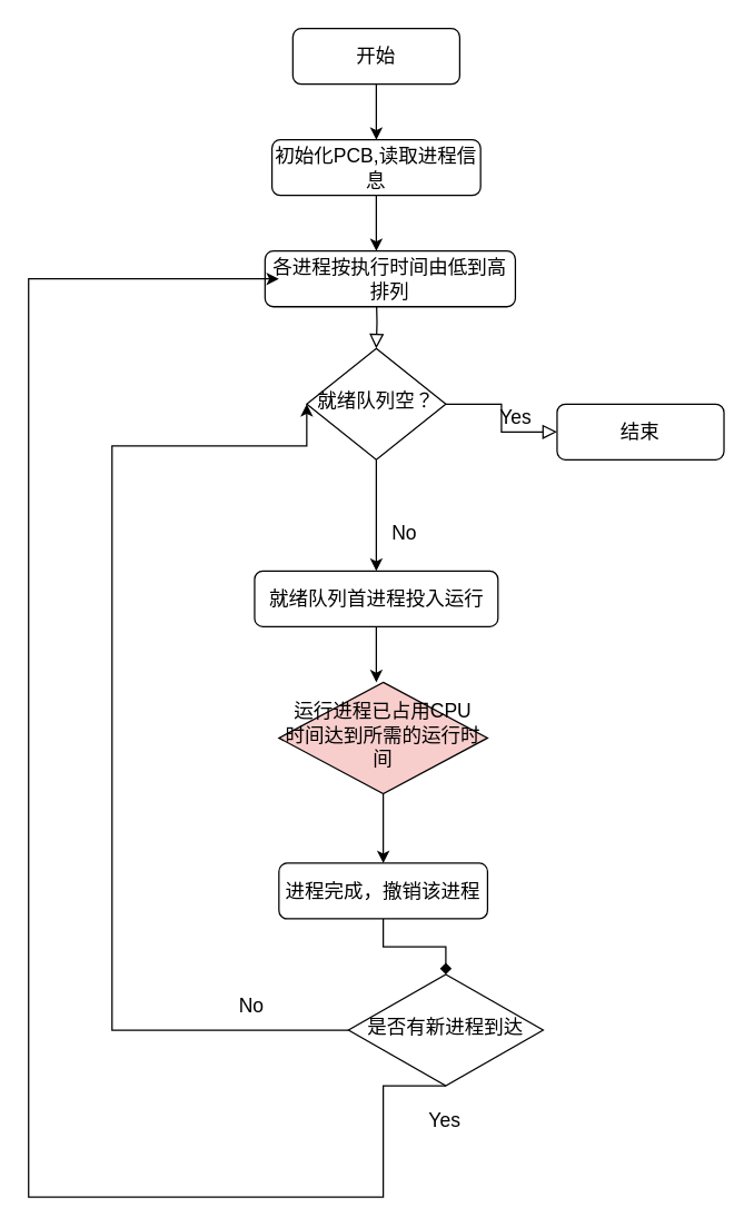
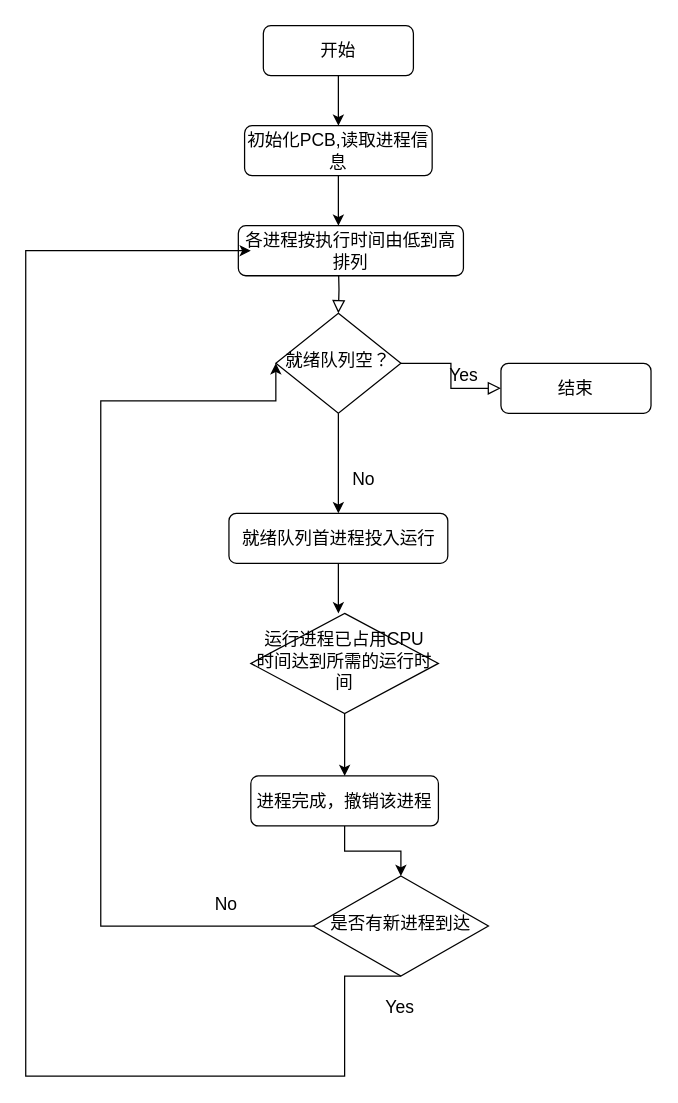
  <mxCell id="0" />
  <mxCell id="1" parent="0" />
  <mxCell id="2" value="" style="rounded=0;html=1;jettySize=auto;orthogonalLoop=1;fontSize=14;endArrow=block;endFill=0;endSize=8;strokeWidth=1;shadow=0;labelBackgroundColor=none;edgeStyle=orthogonalEdgeStyle;" edge="1" parent="1" target="6"><mxGeometry relative="1" as="geometry"><mxPoint x="270" y="210" as="sourcePoint" /></mxGeometry></mxCell>
  <mxCell id="3" value="各进程按执行时间由低到高排列" style="rounded=1;whiteSpace=wrap;html=1;fontSize=14;glass=0;strokeWidth=1;shadow=0;" vertex="1" parent="1"><mxGeometry x="190" y="180" width="180" height="40" as="geometry" /></mxCell>
  <mxCell id="4" value="Yes" style="edgeStyle=orthogonalEdgeStyle;rounded=0;html=1;jettySize=auto;orthogonalLoop=1;fontSize=14;endArrow=block;endFill=0;endSize=8;strokeWidth=1;shadow=0;labelBackgroundColor=none;" edge="1" parent="1" source="6" target="7"><mxGeometry y="10" relative="1" as="geometry"><mxPoint as="offset" /></mxGeometry></mxCell>
  <mxCell id="5" style="edgeStyle=orthogonalEdgeStyle;rounded=0;orthogonalLoop=1;jettySize=auto;html=1;fontSize=14;" edge="1" parent="1" source="6"><mxGeometry relative="1" as="geometry"><mxPoint x="270" y="410" as="targetPoint" /></mxGeometry></mxCell>
  <mxCell id="6" value="就绪队列空？" style="rhombus;whiteSpace=wrap;html=1;shadow=0;fontFamily=Helvetica;fontSize=14;align=center;strokeWidth=1;spacing=6;spacingTop=-4;" vertex="1" parent="1"><mxGeometry x="220" y="250" width="100" height="80" as="geometry" /></mxCell>
  <mxCell id="7" value="结束" style="rounded=1;whiteSpace=wrap;html=1;fontSize=14;glass=0;strokeWidth=1;shadow=0;" vertex="1" parent="1"><mxGeometry x="400" y="290" width="120" height="40" as="geometry" /></mxCell>
  <mxCell id="8" style="edgeStyle=orthogonalEdgeStyle;rounded=0;orthogonalLoop=1;jettySize=auto;html=1;exitX=0.5;exitY=1;exitDx=0;exitDy=0;fontSize=14;" edge="1" parent="1" source="9" target="3"><mxGeometry relative="1" as="geometry"><Array as="points"><mxPoint x="270" y="170" /><mxPoint x="270" y="170" /></Array></mxGeometry></mxCell>
  <mxCell id="9" value="初始化PCB,读取进程信息" style="rounded=1;whiteSpace=wrap;html=1;fontSize=14;glass=0;strokeWidth=1;shadow=0;" vertex="1" parent="1"><mxGeometry x="195" y="100" width="150" height="40" as="geometry" /></mxCell>
  <mxCell id="10" style="edgeStyle=orthogonalEdgeStyle;rounded=0;orthogonalLoop=1;jettySize=auto;html=1;exitX=0.5;exitY=1;exitDx=0;exitDy=0;entryX=0.5;entryY=0;entryDx=0;entryDy=0;fontSize=14;" edge="1" parent="1" source="11" target="9"><mxGeometry relative="1" as="geometry" /></mxCell>
  <mxCell id="11" value="开始" style="rounded=1;whiteSpace=wrap;html=1;fontSize=14;glass=0;strokeWidth=1;shadow=0;" vertex="1" parent="1"><mxGeometry x="210" y="20" width="120" height="40" as="geometry" /></mxCell>
  <mxCell id="12" style="edgeStyle=orthogonalEdgeStyle;rounded=0;orthogonalLoop=1;jettySize=auto;html=1;exitX=0.5;exitY=1;exitDx=0;exitDy=0;fontSize=14;" edge="1" parent="1" source="13"><mxGeometry relative="1" as="geometry"><mxPoint x="270" y="490" as="targetPoint" /></mxGeometry></mxCell>
  <mxCell id="13" value="就绪队列首进程投入运行" style="rounded=1;whiteSpace=wrap;html=1;fontSize=14;glass=0;strokeWidth=1;shadow=0;" vertex="1" parent="1"><mxGeometry x="182.5" y="410" width="175" height="40" as="geometry" /></mxCell>
  <mxCell id="14" style="edgeStyle=orthogonalEdgeStyle;rounded=0;orthogonalLoop=1;jettySize=auto;html=1;exitX=0.5;exitY=1;exitDx=0;exitDy=0;entryX=0.5;entryY=0;entryDx=0;entryDy=0;" edge="1" parent="1" source="15" target="20"><mxGeometry relative="1" as="geometry" /></mxCell>
- <mxCell id="15" value="运行进程已占用CPU时间达到所需的运行时间" style="rhombus;whiteSpace=wrap;html=1;shadow=0;fontFamily=Helvetica;fontSize=14;align=center;strokeWidth=1;spacing=6;spacingTop=-4;fillColor=#f8cecc;" vertex="1" parent="1"><mxGeometry x="200" y="490" width="150" height="80" as="geometry" /></mxCell>
+ <mxCell id="15" value="运行进程已占用CPU时间达到所需的运行时间" style="rhombus;whiteSpace=wrap;html=1;shadow=0;fontFamily=Helvetica;fontSize=14;align=center;strokeWidth=1;spacing=6;spacingTop=-4;" vertex="1" parent="1"><mxGeometry x="200" y="490" width="150" height="80" as="geometry" /></mxCell>
  <mxCell id="16" style="edgeStyle=orthogonalEdgeStyle;rounded=0;orthogonalLoop=1;jettySize=auto;html=1;fontSize=14;exitX=0.5;exitY=1;exitDx=0;exitDy=0;" edge="1" parent="1" source="22"><mxGeometry relative="1" as="geometry"><mxPoint x="200" y="200" as="targetPoint" /><Array as="points"><mxPoint x="275" y="860" /><mxPoint x="20" y="860" /><mxPoint x="20" y="200" /></Array><mxPoint x="280" y="780" as="sourcePoint" /></mxGeometry></mxCell>
  <mxCell id="17" value="No" style="text;html=1;align=center;verticalAlign=middle;resizable=0;points=[];autosize=1;strokeColor=none;fillColor=none;fontSize=14;" vertex="1" parent="1"><mxGeometry x="270" y="368" width="40" height="30" as="geometry" /></mxCell>
  <mxCell id="18" style="edgeStyle=orthogonalEdgeStyle;rounded=0;orthogonalLoop=1;jettySize=auto;html=1;exitX=0.5;exitY=1;exitDx=0;exitDy=0;fontSize=14;" edge="1" parent="1"><mxGeometry relative="1" as="geometry"><mxPoint x="470" y="610" as="sourcePoint" /><mxPoint x="470" y="610" as="targetPoint" /></mxGeometry></mxCell>
- <mxCell id="19" style="edgeStyle=orthogonalEdgeStyle;rounded=0;orthogonalLoop=1;jettySize=auto;html=1;entryX=0.5;entryY=0;entryDx=0;entryDy=0;endArrow=diamond;" edge="1" parent="1" source="20" target="22"><mxGeometry relative="1" as="geometry" /></mxCell>
+ <mxCell id="19" style="edgeStyle=orthogonalEdgeStyle;rounded=0;orthogonalLoop=1;jettySize=auto;html=1;entryX=0.5;entryY=0;entryDx=0;entryDy=0;" edge="1" parent="1" source="20" target="22"><mxGeometry relative="1" as="geometry" /></mxCell>
  <mxCell id="20" value="&lt;font style=&quot;font-size: 14px;&quot;&gt;进程完成，撤销该进程&lt;/font&gt;" style="rounded=1;whiteSpace=wrap;html=1;fontSize=12;glass=0;strokeWidth=1;shadow=0;" vertex="1" parent="1"><mxGeometry x="200" y="620" width="150" height="40" as="geometry" /></mxCell>
  <mxCell id="21" style="rounded=0;orthogonalLoop=1;jettySize=auto;html=1;edgeStyle=orthogonalEdgeStyle;entryX=0;entryY=0.5;entryDx=0;entryDy=0;" edge="1" parent="1" source="22" target="6"><mxGeometry relative="1" as="geometry"><mxPoint x="70" y="320" as="targetPoint" /><Array as="points"><mxPoint x="80" y="740" /><mxPoint x="80" y="320" /></Array></mxGeometry></mxCell>
  <mxCell id="22" value="是否有新进程到达" style="rhombus;whiteSpace=wrap;html=1;shadow=0;fontFamily=Helvetica;fontSize=14;align=center;strokeWidth=1;spacing=6;spacingTop=-4;" vertex="1" parent="1"><mxGeometry x="250" y="700" width="140" height="80" as="geometry" /></mxCell>
  <mxCell id="23" value="&lt;font style=&quot;font-size: 14px;&quot;&gt;Yes&lt;/font&gt;" style="text;html=1;align=center;verticalAlign=middle;resizable=0;points=[];autosize=1;strokeColor=none;fillColor=none;" vertex="1" parent="1"><mxGeometry x="294" y="790" width="50" height="30" as="geometry" /></mxCell>
  <mxCell id="24" value="&lt;font style=&quot;font-size: 14px;&quot;&gt;No&lt;/font&gt;" style="text;html=1;align=center;verticalAlign=middle;resizable=0;points=[];autosize=1;strokeColor=none;fillColor=none;" vertex="1" parent="1"><mxGeometry x="160" y="708" width="40" height="30" as="geometry" /></mxCell>
